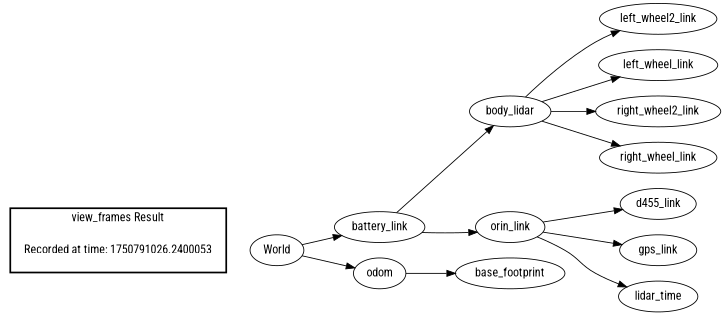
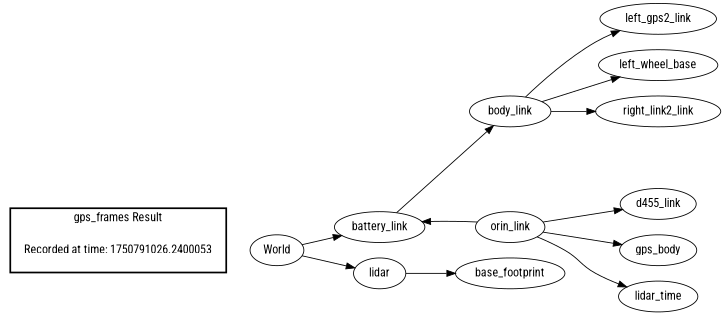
  digraph {
    fontname="Roboto Condensed"
    rankdir=LR
    node [fontname="Roboto Condensed"]
    edge [fontname="Roboto Condensed"]
    "Recorded at time: 1750791026.2400053" [shape=plaintext]
    World
    battery_link
-   odom
-   body_link [label=body_lidar]
+   odom [label=lidar]
+   body_link
    orin_link
    base_footprint
-   left_wheel2_link
-   left_wheel_link
-   right_wheel2_link
-   right_wheel_link
+   left_wheel2_link [label=left_gps2_link]
+   left_wheel_link [label=left_wheel_base]
+   right_wheel2_link [label=right_link2_link]
    n12 [label=d455_link]
-   gps_link
+   gps_link [label=gps_body]
    n14 [label=lidar_time]
    subgraph cluster_1 {
      color=black
-     label="view_frames Result"
+     label="gps_frames Result"
      style=bold
      "Recorded at time: 1750791026.2400053"
    }
    "Recorded at time: 1750791026.2400053" -> World [style=invis]
    World -> battery_link
    World -> odom
    battery_link -> body_link
-   battery_link -> orin_link
+   orin_link -> battery_link
    odom -> base_footprint
    body_link -> left_wheel2_link
    body_link -> left_wheel_link
    body_link -> right_wheel2_link
-   body_link -> right_wheel_link
    orin_link -> n12
    orin_link -> gps_link
    orin_link -> n14
  }
